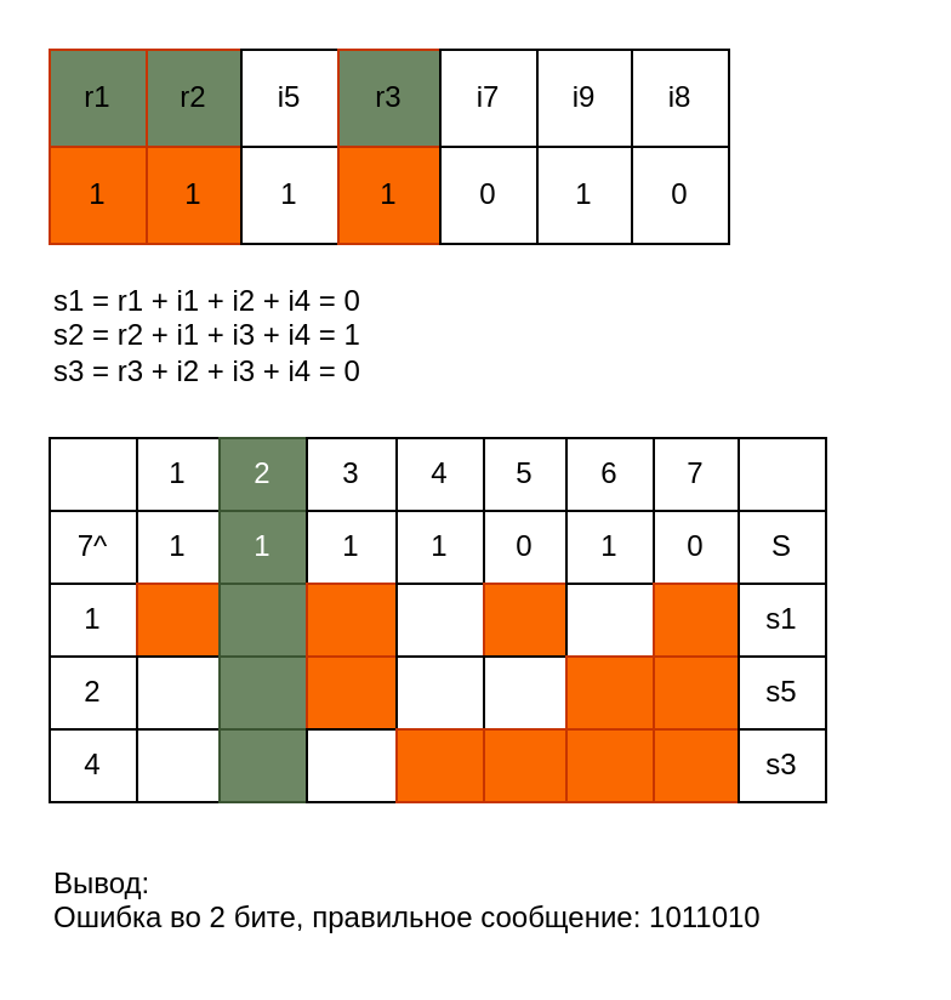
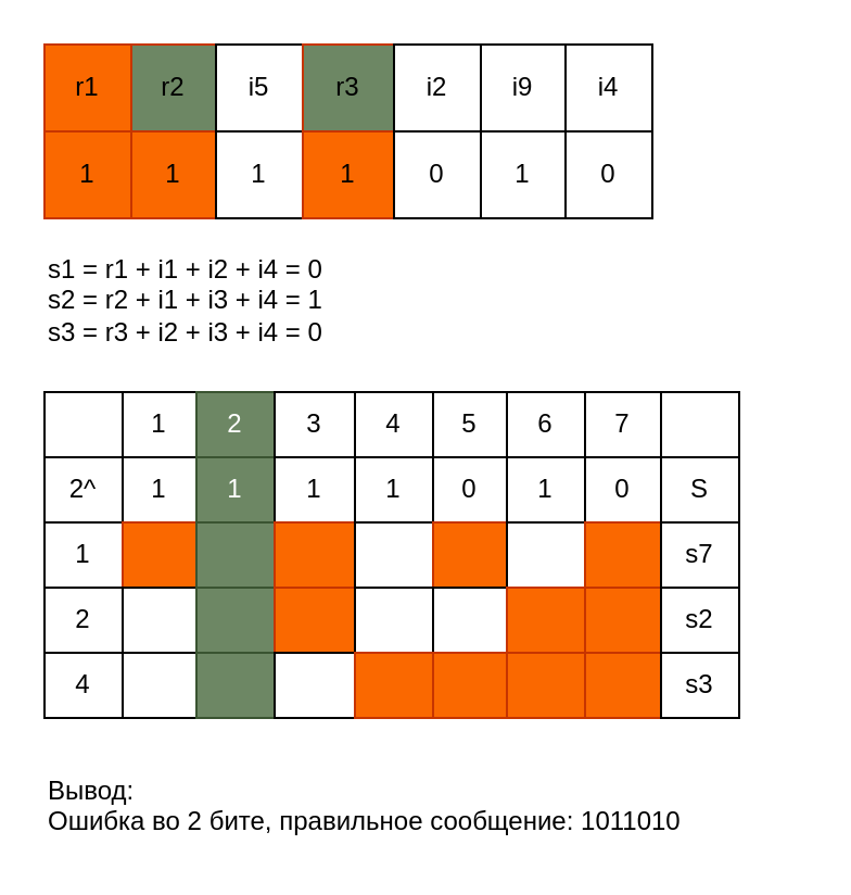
  <mxCell id="0" />
  <mxCell id="1" parent="0" />
  <mxCell id="2" value="" style="childLayout=tableLayout;recursiveResize=0;shadow=0;fillColor=none;" parent="1" vertex="1"><mxGeometry x="20" y="20" width="280" height="80" as="geometry" /></mxCell>
  <mxCell id="3" value="" style="shape=tableRow;horizontal=0;startSize=0;swimlaneHead=0;swimlaneBody=0;top=0;left=0;bottom=0;right=0;dropTarget=0;collapsible=0;recursiveResize=0;expand=0;fontStyle=0;fillColor=none;strokeColor=inherit;" parent="2" vertex="1"><mxGeometry width="280" height="40" as="geometry" /></mxCell>
- <mxCell id="4" value="r1" style="connectable=0;recursiveResize=0;strokeColor=#C73500;fillColor=#6d8764;align=center;whiteSpace=wrap;html=1;fontColor=#000000;" parent="3" vertex="1"><mxGeometry width="40" height="40" as="geometry"><mxRectangle width="40" height="40" as="alternateBounds" /></mxGeometry></mxCell>
+ <mxCell id="4" value="r1" style="connectable=0;recursiveResize=0;strokeColor=#C73500;fillColor=#fa6800;align=center;whiteSpace=wrap;html=1;fontColor=#000000;" parent="3" vertex="1"><mxGeometry width="40" height="40" as="geometry"><mxRectangle width="40" height="40" as="alternateBounds" /></mxGeometry></mxCell>
  <mxCell id="5" value="r2" style="connectable=0;recursiveResize=0;strokeColor=#C73500;fillColor=#6d8764;align=center;whiteSpace=wrap;html=1;fontColor=#000000;" parent="3" vertex="1"><mxGeometry x="40" width="39" height="40" as="geometry"><mxRectangle width="39" height="40" as="alternateBounds" /></mxGeometry></mxCell>
  <mxCell id="6" value="i5" style="connectable=0;recursiveResize=0;strokeColor=inherit;fillColor=none;align=center;whiteSpace=wrap;html=1;comic=0;" parent="3" vertex="1"><mxGeometry x="79" width="40" height="40" as="geometry"><mxRectangle width="40" height="40" as="alternateBounds" /></mxGeometry></mxCell>
  <mxCell id="7" value="r3" style="connectable=0;recursiveResize=0;strokeColor=#C73500;fillColor=#6d8764;align=center;whiteSpace=wrap;html=1;comic=0;fontColor=#000000;" parent="3" vertex="1"><mxGeometry x="119" width="42" height="40" as="geometry"><mxRectangle width="42" height="40" as="alternateBounds" /></mxGeometry></mxCell>
- <mxCell id="8" value="i7" style="connectable=0;recursiveResize=0;strokeColor=inherit;fillColor=none;align=center;whiteSpace=wrap;html=1;comic=0;" parent="3" vertex="1"><mxGeometry x="161" width="40" height="40" as="geometry"><mxRectangle width="40" height="40" as="alternateBounds" /></mxGeometry></mxCell>
+ <mxCell id="8" value="i2" style="connectable=0;recursiveResize=0;strokeColor=inherit;fillColor=none;align=center;whiteSpace=wrap;html=1;comic=0;" parent="3" vertex="1"><mxGeometry x="161" width="40" height="40" as="geometry"><mxRectangle width="40" height="40" as="alternateBounds" /></mxGeometry></mxCell>
  <mxCell id="9" value="i9" style="connectable=0;recursiveResize=0;strokeColor=inherit;fillColor=none;align=center;whiteSpace=wrap;html=1;comic=0;" parent="3" vertex="1"><mxGeometry x="201" width="39" height="40" as="geometry"><mxRectangle width="39" height="40" as="alternateBounds" /></mxGeometry></mxCell>
- <mxCell id="10" value="i8" style="connectable=0;recursiveResize=0;strokeColor=inherit;fillColor=none;align=center;whiteSpace=wrap;html=1;comic=0;" parent="3" vertex="1"><mxGeometry x="240" width="40" height="40" as="geometry"><mxRectangle width="40" height="40" as="alternateBounds" /></mxGeometry></mxCell>
+ <mxCell id="10" value="i4" style="connectable=0;recursiveResize=0;strokeColor=inherit;fillColor=none;align=center;whiteSpace=wrap;html=1;comic=0;" parent="3" vertex="1"><mxGeometry x="240" width="40" height="40" as="geometry"><mxRectangle width="40" height="40" as="alternateBounds" /></mxGeometry></mxCell>
  <mxCell id="11" style="shape=tableRow;horizontal=0;startSize=0;swimlaneHead=0;swimlaneBody=0;top=0;left=0;bottom=0;right=0;dropTarget=0;collapsible=0;recursiveResize=0;expand=0;fontStyle=0;fillColor=none;strokeColor=inherit;" parent="2" vertex="1"><mxGeometry y="40" width="280" height="40" as="geometry" /></mxCell>
  <mxCell id="12" value="1" style="connectable=0;recursiveResize=0;strokeColor=#C73500;fillColor=#fa6800;align=center;whiteSpace=wrap;html=1;fontColor=#000000;" parent="11" vertex="1"><mxGeometry width="40" height="40" as="geometry"><mxRectangle width="40" height="40" as="alternateBounds" /></mxGeometry></mxCell>
  <mxCell id="13" value="1" style="connectable=0;recursiveResize=0;strokeColor=#C73500;fillColor=#fa6800;align=center;whiteSpace=wrap;html=1;fontColor=#000000;" parent="11" vertex="1"><mxGeometry x="40" width="39" height="40" as="geometry"><mxRectangle width="39" height="40" as="alternateBounds" /></mxGeometry></mxCell>
  <mxCell id="14" value="1" style="connectable=0;recursiveResize=0;strokeColor=inherit;fillColor=none;align=center;whiteSpace=wrap;html=1;" parent="11" vertex="1"><mxGeometry x="79" width="40" height="40" as="geometry"><mxRectangle width="40" height="40" as="alternateBounds" /></mxGeometry></mxCell>
  <mxCell id="15" value="1" style="connectable=0;recursiveResize=0;strokeColor=#C73500;fillColor=#fa6800;align=center;whiteSpace=wrap;html=1;fontColor=#000000;" parent="11" vertex="1"><mxGeometry x="119" width="42" height="40" as="geometry"><mxRectangle width="42" height="40" as="alternateBounds" /></mxGeometry></mxCell>
  <mxCell id="16" value="0" style="connectable=0;recursiveResize=0;strokeColor=inherit;fillColor=none;align=center;whiteSpace=wrap;html=1;" parent="11" vertex="1"><mxGeometry x="161" width="40" height="40" as="geometry"><mxRectangle width="40" height="40" as="alternateBounds" /></mxGeometry></mxCell>
  <mxCell id="17" value="1" style="connectable=0;recursiveResize=0;strokeColor=inherit;fillColor=none;align=center;whiteSpace=wrap;html=1;" parent="11" vertex="1"><mxGeometry x="201" width="39" height="40" as="geometry"><mxRectangle width="39" height="40" as="alternateBounds" /></mxGeometry></mxCell>
  <mxCell id="18" value="0" style="connectable=0;recursiveResize=0;strokeColor=inherit;fillColor=none;align=center;whiteSpace=wrap;html=1;" parent="11" vertex="1"><mxGeometry x="240" width="40" height="40" as="geometry"><mxRectangle width="40" height="40" as="alternateBounds" /></mxGeometry></mxCell>
  <mxCell id="19" value="s1 = r1 + i1 + i2 + i4 = 0&lt;br&gt;s2 = r2 + i1 + i3 + i4 = 1&lt;br&gt;s3 = r3 + i2 + i3 + i4 = 0" style="text;html=1;strokeColor=none;fillColor=none;align=left;verticalAlign=top;whiteSpace=wrap;rounded=0;" parent="1" vertex="1"><mxGeometry x="20" y="110" width="270" height="50" as="geometry" /></mxCell>
  <mxCell id="20" value="" style="childLayout=tableLayout;recursiveResize=0;shadow=0;fillColor=none;" parent="1" vertex="1"><mxGeometry x="20" y="180" width="320" height="150" as="geometry" /></mxCell>
  <mxCell id="21" value="" style="shape=tableRow;horizontal=0;startSize=0;swimlaneHead=0;swimlaneBody=0;top=0;left=0;bottom=0;right=0;dropTarget=0;collapsible=0;recursiveResize=0;expand=0;fontStyle=0;fillColor=none;" parent="20" vertex="1"><mxGeometry width="320" height="30" as="geometry" /></mxCell>
  <mxCell id="22" value="" style="connectable=0;recursiveResize=0;align=center;whiteSpace=wrap;html=1;fillColor=none;" parent="21" vertex="1"><mxGeometry width="36" height="30" as="geometry"><mxRectangle width="36" height="30" as="alternateBounds" /></mxGeometry></mxCell>
  <mxCell id="23" value="1" style="connectable=0;recursiveResize=0;align=center;whiteSpace=wrap;html=1;fillColor=none;" parent="21" vertex="1"><mxGeometry x="36" width="34" height="30" as="geometry"><mxRectangle width="34" height="30" as="alternateBounds" /></mxGeometry></mxCell>
  <mxCell id="24" value="2" style="connectable=0;recursiveResize=0;align=center;whiteSpace=wrap;html=1;comic=0;fillColor=#6d8764;fontColor=#ffffff;strokeColor=#3A5431;" parent="21" vertex="1"><mxGeometry x="70" width="36" height="30" as="geometry"><mxRectangle width="36" height="30" as="alternateBounds" /></mxGeometry></mxCell>
  <mxCell id="25" value="3" style="connectable=0;recursiveResize=0;align=center;whiteSpace=wrap;html=1;comic=0;fillColor=none;" parent="21" vertex="1"><mxGeometry x="106" width="37" height="30" as="geometry"><mxRectangle width="37" height="30" as="alternateBounds" /></mxGeometry></mxCell>
  <mxCell id="26" value="4" style="connectable=0;recursiveResize=0;align=center;whiteSpace=wrap;html=1;comic=0;fillColor=none;" parent="21" vertex="1"><mxGeometry x="143" width="36" height="30" as="geometry"><mxRectangle width="36" height="30" as="alternateBounds" /></mxGeometry></mxCell>
  <mxCell id="27" value="5" style="connectable=0;recursiveResize=0;align=center;whiteSpace=wrap;html=1;comic=0;fillColor=none;" parent="21" vertex="1"><mxGeometry x="179" width="34" height="30" as="geometry"><mxRectangle width="34" height="30" as="alternateBounds" /></mxGeometry></mxCell>
  <mxCell id="28" value="6" style="connectable=0;recursiveResize=0;align=center;whiteSpace=wrap;html=1;comic=0;fillColor=none;" parent="21" vertex="1"><mxGeometry x="213" width="36" height="30" as="geometry"><mxRectangle width="36" height="30" as="alternateBounds" /></mxGeometry></mxCell>
  <mxCell id="29" value="7" style="connectable=0;recursiveResize=0;align=center;whiteSpace=wrap;html=1;comic=0;fillColor=none;" parent="21" vertex="1"><mxGeometry x="249" width="35" height="30" as="geometry"><mxRectangle width="35" height="30" as="alternateBounds" /></mxGeometry></mxCell>
  <mxCell id="30" style="connectable=0;recursiveResize=0;align=center;whiteSpace=wrap;html=1;comic=0;fillColor=none;" parent="21" vertex="1"><mxGeometry x="284" width="36" height="30" as="geometry"><mxRectangle width="36" height="30" as="alternateBounds" /></mxGeometry></mxCell>
  <mxCell id="31" style="shape=tableRow;horizontal=0;startSize=0;swimlaneHead=0;swimlaneBody=0;top=0;left=0;bottom=0;right=0;dropTarget=0;collapsible=0;recursiveResize=0;expand=0;fontStyle=0;fillColor=none;" parent="20" vertex="1"><mxGeometry y="30" width="320" height="30" as="geometry" /></mxCell>
- <mxCell id="32" value="7^" style="connectable=0;recursiveResize=0;align=center;whiteSpace=wrap;html=1;fillColor=none;" parent="31" vertex="1"><mxGeometry width="36" height="30" as="geometry"><mxRectangle width="36" height="30" as="alternateBounds" /></mxGeometry></mxCell>
+ <mxCell id="32" value="2^" style="connectable=0;recursiveResize=0;align=center;whiteSpace=wrap;html=1;fillColor=none;" parent="31" vertex="1"><mxGeometry width="36" height="30" as="geometry"><mxRectangle width="36" height="30" as="alternateBounds" /></mxGeometry></mxCell>
  <mxCell id="33" value="1" style="connectable=0;recursiveResize=0;align=center;whiteSpace=wrap;html=1;fillColor=none;" parent="31" vertex="1"><mxGeometry x="36" width="34" height="30" as="geometry"><mxRectangle width="34" height="30" as="alternateBounds" /></mxGeometry></mxCell>
  <mxCell id="34" value="1" style="connectable=0;recursiveResize=0;align=center;whiteSpace=wrap;html=1;fillColor=#6d8764;fontColor=#ffffff;strokeColor=#3A5431;" parent="31" vertex="1"><mxGeometry x="70" width="36" height="30" as="geometry"><mxRectangle width="36" height="30" as="alternateBounds" /></mxGeometry></mxCell>
  <mxCell id="35" value="1" style="connectable=0;recursiveResize=0;align=center;whiteSpace=wrap;html=1;fillColor=none;" parent="31" vertex="1"><mxGeometry x="106" width="37" height="30" as="geometry"><mxRectangle width="37" height="30" as="alternateBounds" /></mxGeometry></mxCell>
  <mxCell id="36" value="1" style="connectable=0;recursiveResize=0;align=center;whiteSpace=wrap;html=1;fillColor=none;" parent="31" vertex="1"><mxGeometry x="143" width="36" height="30" as="geometry"><mxRectangle width="36" height="30" as="alternateBounds" /></mxGeometry></mxCell>
  <mxCell id="37" value="0" style="connectable=0;recursiveResize=0;align=center;whiteSpace=wrap;html=1;fillColor=none;" parent="31" vertex="1"><mxGeometry x="179" width="34" height="30" as="geometry"><mxRectangle width="34" height="30" as="alternateBounds" /></mxGeometry></mxCell>
  <mxCell id="38" value="1" style="connectable=0;recursiveResize=0;align=center;whiteSpace=wrap;html=1;fillColor=none;" parent="31" vertex="1"><mxGeometry x="213" width="36" height="30" as="geometry"><mxRectangle width="36" height="30" as="alternateBounds" /></mxGeometry></mxCell>
  <mxCell id="39" value="0" style="connectable=0;recursiveResize=0;align=center;whiteSpace=wrap;html=1;fillColor=none;" parent="31" vertex="1"><mxGeometry x="249" width="35" height="30" as="geometry"><mxRectangle width="35" height="30" as="alternateBounds" /></mxGeometry></mxCell>
  <mxCell id="40" value="S" style="connectable=0;recursiveResize=0;align=center;whiteSpace=wrap;html=1;fillColor=none;" parent="31" vertex="1"><mxGeometry x="284" width="36" height="30" as="geometry"><mxRectangle width="36" height="30" as="alternateBounds" /></mxGeometry></mxCell>
  <mxCell id="41" style="shape=tableRow;horizontal=0;startSize=0;swimlaneHead=0;swimlaneBody=0;top=0;left=0;bottom=0;right=0;dropTarget=0;collapsible=0;recursiveResize=0;expand=0;fontStyle=0;fillColor=none;" parent="20" vertex="1"><mxGeometry y="60" width="320" height="30" as="geometry" /></mxCell>
  <mxCell id="42" value="1" style="connectable=0;recursiveResize=0;align=center;whiteSpace=wrap;html=1;fillColor=none;" parent="41" vertex="1"><mxGeometry width="36" height="30" as="geometry"><mxRectangle width="36" height="30" as="alternateBounds" /></mxGeometry></mxCell>
  <mxCell id="43" style="connectable=0;recursiveResize=0;align=center;whiteSpace=wrap;html=1;fillColor=#fa6800;strokeColor=#C73500;fontColor=#000000;" parent="41" vertex="1"><mxGeometry x="36" width="34" height="30" as="geometry"><mxRectangle width="34" height="30" as="alternateBounds" /></mxGeometry></mxCell>
  <mxCell id="44" style="connectable=0;recursiveResize=0;align=center;whiteSpace=wrap;html=1;fillColor=#6d8764;fontColor=#ffffff;strokeColor=#3A5431;" parent="41" vertex="1"><mxGeometry x="70" width="36" height="30" as="geometry"><mxRectangle width="36" height="30" as="alternateBounds" /></mxGeometry></mxCell>
  <mxCell id="45" style="connectable=0;recursiveResize=0;align=center;whiteSpace=wrap;html=1;fillColor=#fa6800;strokeColor=#C73500;fontColor=#000000;" parent="41" vertex="1"><mxGeometry x="106" width="37" height="30" as="geometry"><mxRectangle width="37" height="30" as="alternateBounds" /></mxGeometry></mxCell>
  <mxCell id="46" style="connectable=0;recursiveResize=0;align=center;whiteSpace=wrap;html=1;fillColor=none;" parent="41" vertex="1"><mxGeometry x="143" width="36" height="30" as="geometry"><mxRectangle width="36" height="30" as="alternateBounds" /></mxGeometry></mxCell>
  <mxCell id="47" style="connectable=0;recursiveResize=0;align=center;whiteSpace=wrap;html=1;fillColor=#fa6800;fontColor=#000000;strokeColor=#C73500;" parent="41" vertex="1"><mxGeometry x="179" width="34" height="30" as="geometry"><mxRectangle width="34" height="30" as="alternateBounds" /></mxGeometry></mxCell>
  <mxCell id="48" style="connectable=0;recursiveResize=0;align=center;whiteSpace=wrap;html=1;fillColor=none;" parent="41" vertex="1"><mxGeometry x="213" width="36" height="30" as="geometry"><mxRectangle width="36" height="30" as="alternateBounds" /></mxGeometry></mxCell>
  <mxCell id="49" style="connectable=0;recursiveResize=0;align=center;whiteSpace=wrap;html=1;fillColor=#fa6800;strokeColor=#C73500;fontColor=#000000;" parent="41" vertex="1"><mxGeometry x="249" width="35" height="30" as="geometry"><mxRectangle width="35" height="30" as="alternateBounds" /></mxGeometry></mxCell>
- <mxCell id="50" value="s1" style="connectable=0;recursiveResize=0;align=center;whiteSpace=wrap;html=1;fillColor=none;" parent="41" vertex="1"><mxGeometry x="284" width="36" height="30" as="geometry"><mxRectangle width="36" height="30" as="alternateBounds" /></mxGeometry></mxCell>
+ <mxCell id="50" value="s7" style="connectable=0;recursiveResize=0;align=center;whiteSpace=wrap;html=1;fillColor=none;" parent="41" vertex="1"><mxGeometry x="284" width="36" height="30" as="geometry"><mxRectangle width="36" height="30" as="alternateBounds" /></mxGeometry></mxCell>
  <mxCell id="51" style="shape=tableRow;horizontal=0;startSize=0;swimlaneHead=0;swimlaneBody=0;top=0;left=0;bottom=0;right=0;dropTarget=0;collapsible=0;recursiveResize=0;expand=0;fontStyle=0;fillColor=none;" parent="20" vertex="1"><mxGeometry y="90" width="320" height="30" as="geometry" /></mxCell>
  <mxCell id="52" value="2" style="connectable=0;recursiveResize=0;align=center;whiteSpace=wrap;html=1;fillColor=none;" parent="51" vertex="1"><mxGeometry width="36" height="30" as="geometry"><mxRectangle width="36" height="30" as="alternateBounds" /></mxGeometry></mxCell>
  <mxCell id="53" style="connectable=0;recursiveResize=0;align=center;whiteSpace=wrap;html=1;fillColor=none;" parent="51" vertex="1"><mxGeometry x="36" width="34" height="30" as="geometry"><mxRectangle width="34" height="30" as="alternateBounds" /></mxGeometry></mxCell>
  <mxCell id="54" style="connectable=0;recursiveResize=0;align=center;whiteSpace=wrap;html=1;fillColor=#6d8764;fontColor=#ffffff;strokeColor=#3A5431;" parent="51" vertex="1"><mxGeometry x="70" width="36" height="30" as="geometry"><mxRectangle width="36" height="30" as="alternateBounds" /></mxGeometry></mxCell>
  <mxCell id="55" style="connectable=0;recursiveResize=0;align=center;whiteSpace=wrap;html=1;fillColor=#fa6800;fontColor=#000000;strokeColor=#C73500;" parent="51" vertex="1"><mxGeometry x="106" width="37" height="30" as="geometry"><mxRectangle width="37" height="30" as="alternateBounds" /></mxGeometry></mxCell>
  <mxCell id="56" style="connectable=0;recursiveResize=0;align=center;whiteSpace=wrap;html=1;fillColor=none;" parent="51" vertex="1"><mxGeometry x="143" width="36" height="30" as="geometry"><mxRectangle width="36" height="30" as="alternateBounds" /></mxGeometry></mxCell>
  <mxCell id="57" style="connectable=0;recursiveResize=0;align=center;whiteSpace=wrap;html=1;fillColor=none;" parent="51" vertex="1"><mxGeometry x="179" width="34" height="30" as="geometry"><mxRectangle width="34" height="30" as="alternateBounds" /></mxGeometry></mxCell>
  <mxCell id="58" style="connectable=0;recursiveResize=0;align=center;whiteSpace=wrap;html=1;fillColor=#fa6800;fontColor=#000000;strokeColor=#C73500;" parent="51" vertex="1"><mxGeometry x="213" width="36" height="30" as="geometry"><mxRectangle width="36" height="30" as="alternateBounds" /></mxGeometry></mxCell>
  <mxCell id="59" style="connectable=0;recursiveResize=0;align=center;whiteSpace=wrap;html=1;fillColor=#fa6800;fontColor=#000000;strokeColor=#C73500;" parent="51" vertex="1"><mxGeometry x="249" width="35" height="30" as="geometry"><mxRectangle width="35" height="30" as="alternateBounds" /></mxGeometry></mxCell>
- <mxCell id="60" value="s5" style="connectable=0;recursiveResize=0;align=center;whiteSpace=wrap;html=1;fillColor=none;" parent="51" vertex="1"><mxGeometry x="284" width="36" height="30" as="geometry"><mxRectangle width="36" height="30" as="alternateBounds" /></mxGeometry></mxCell>
+ <mxCell id="60" value="s2" style="connectable=0;recursiveResize=0;align=center;whiteSpace=wrap;html=1;fillColor=none;" parent="51" vertex="1"><mxGeometry x="284" width="36" height="30" as="geometry"><mxRectangle width="36" height="30" as="alternateBounds" /></mxGeometry></mxCell>
  <mxCell id="61" style="shape=tableRow;horizontal=0;startSize=0;swimlaneHead=0;swimlaneBody=0;top=0;left=0;bottom=0;right=0;dropTarget=0;collapsible=0;recursiveResize=0;expand=0;fontStyle=0;fillColor=none;" parent="20" vertex="1"><mxGeometry y="120" width="320" height="30" as="geometry" /></mxCell>
  <mxCell id="62" value="4" style="connectable=0;recursiveResize=0;align=center;whiteSpace=wrap;html=1;fillColor=none;" parent="61" vertex="1"><mxGeometry width="36" height="30" as="geometry"><mxRectangle width="36" height="30" as="alternateBounds" /></mxGeometry></mxCell>
  <mxCell id="63" style="connectable=0;recursiveResize=0;align=center;whiteSpace=wrap;html=1;fillColor=none;" parent="61" vertex="1"><mxGeometry x="36" width="34" height="30" as="geometry"><mxRectangle width="34" height="30" as="alternateBounds" /></mxGeometry></mxCell>
  <mxCell id="64" style="connectable=0;recursiveResize=0;align=center;whiteSpace=wrap;html=1;fillColor=#6d8764;fontColor=#ffffff;strokeColor=#3A5431;" parent="61" vertex="1"><mxGeometry x="70" width="36" height="30" as="geometry"><mxRectangle width="36" height="30" as="alternateBounds" /></mxGeometry></mxCell>
  <mxCell id="65" style="connectable=0;recursiveResize=0;align=center;whiteSpace=wrap;html=1;fillColor=none;" parent="61" vertex="1"><mxGeometry x="106" width="37" height="30" as="geometry"><mxRectangle width="37" height="30" as="alternateBounds" /></mxGeometry></mxCell>
  <mxCell id="66" style="connectable=0;recursiveResize=0;align=center;whiteSpace=wrap;html=1;fillColor=#fa6800;fontColor=#000000;strokeColor=#C73500;" parent="61" vertex="1"><mxGeometry x="143" width="36" height="30" as="geometry"><mxRectangle width="36" height="30" as="alternateBounds" /></mxGeometry></mxCell>
  <mxCell id="67" style="connectable=0;recursiveResize=0;align=center;whiteSpace=wrap;html=1;fillColor=#fa6800;fontColor=#000000;strokeColor=#C73500;" parent="61" vertex="1"><mxGeometry x="179" width="34" height="30" as="geometry"><mxRectangle width="34" height="30" as="alternateBounds" /></mxGeometry></mxCell>
  <mxCell id="68" style="connectable=0;recursiveResize=0;align=center;whiteSpace=wrap;html=1;fillColor=#fa6800;fontColor=#000000;strokeColor=#C73500;" parent="61" vertex="1"><mxGeometry x="213" width="36" height="30" as="geometry"><mxRectangle width="36" height="30" as="alternateBounds" /></mxGeometry></mxCell>
  <mxCell id="69" style="connectable=0;recursiveResize=0;align=center;whiteSpace=wrap;html=1;fillColor=#fa6800;fontColor=#000000;strokeColor=#C73500;" parent="61" vertex="1"><mxGeometry x="249" width="35" height="30" as="geometry"><mxRectangle width="35" height="30" as="alternateBounds" /></mxGeometry></mxCell>
  <mxCell id="70" value="s3" style="connectable=0;recursiveResize=0;align=center;whiteSpace=wrap;html=1;fillColor=none;" parent="61" vertex="1"><mxGeometry x="284" width="36" height="30" as="geometry"><mxRectangle width="36" height="30" as="alternateBounds" /></mxGeometry></mxCell>
  <mxCell id="71" value="Вывод:&lt;br&gt;Ошибка во 2 бите, правильное сообщение: 1011010" style="text;html=1;strokeColor=none;fillColor=none;align=left;verticalAlign=top;whiteSpace=wrap;rounded=0;" parent="1" vertex="1"><mxGeometry x="20" y="350" width="350" height="40" as="geometry" /></mxCell>
